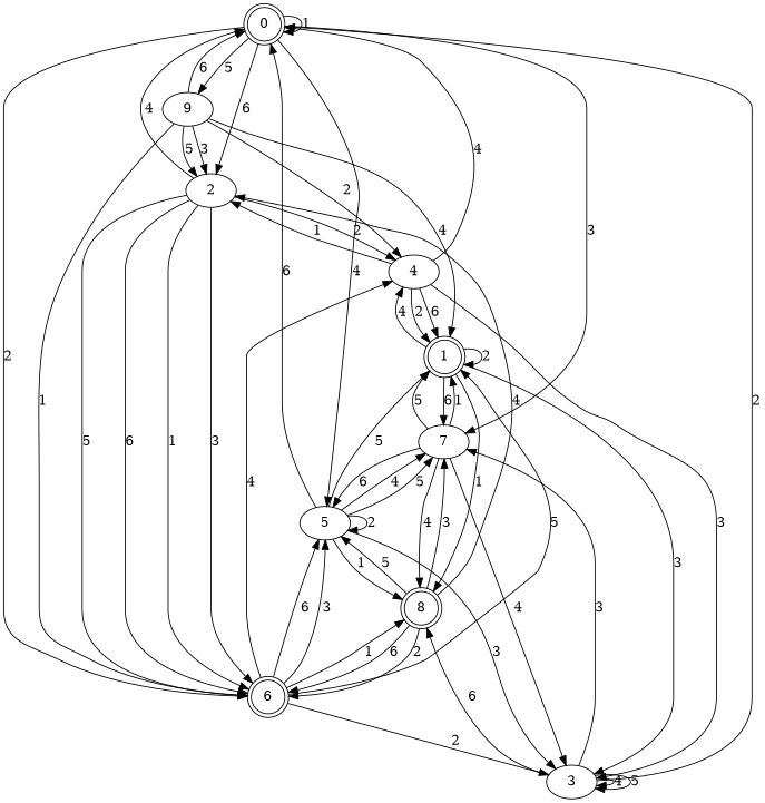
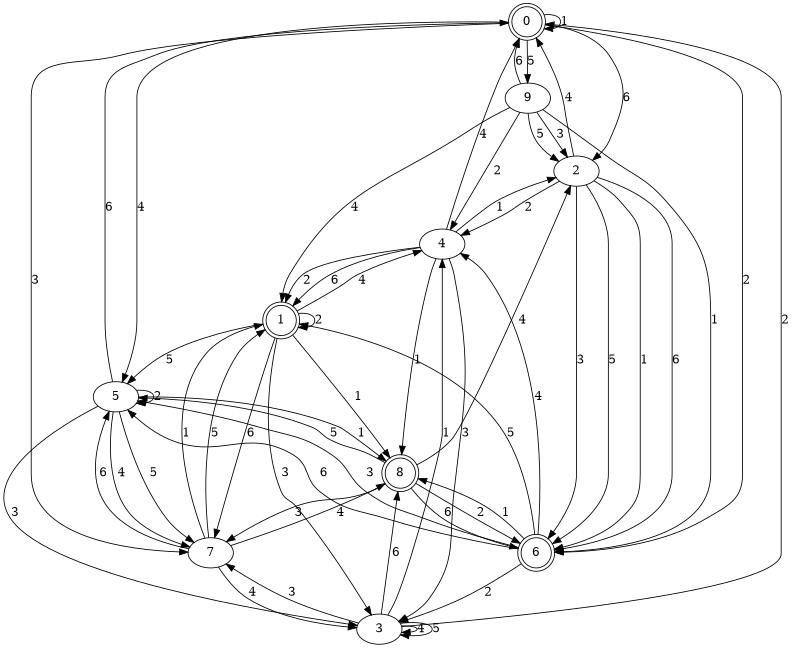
  digraph {
    n1 [label=0 shape=doublecircle]
    n2 [label=2]
    n3 [label=5]
    n4 [label=6 shape=doublecircle]
    n5 [label=7]
    n6 [label=9]
    n7 [label=4]
    n8 [label=3]
    n9 [label=8 shape=doublecircle]
    n10 [label=1 shape=doublecircle]
    n1 -> n1 [label=1]
    n1 -> n2 [label=6]
    n1 -> n3 [label=4]
    n1 -> n4 [label=2]
    n1 -> n5 [label=3]
    n1 -> n6 [label=5]
    n2 -> n1 [label=4]
    n2 -> n4 [label=1]
    n2 -> n4 [label=3]
    n2 -> n4 [label=5]
    n2 -> n4 [label=6]
    n2 -> n7 [label=2]
    n3 -> n1 [label=6]
    n3 -> n3 [label=2]
    n3 -> n5 [label=4]
    n3 -> n5 [label=5]
    n3 -> n8 [label=3]
    n3 -> n9 [label=1]
    n4 -> n3 [label=3]
    n4 -> n3 [label=6]
    n4 -> n7 [label=4]
    n4 -> n8 [label=2]
    n4 -> n9 [label=1]
    n4 -> n10 [label=5]
    n5 -> n3 [label=6]
    n5 -> n8 [label=4]
    n5 -> n9 [label=4]
    n5 -> n10 [label=1]
    n5 -> n10 [label=5]
    n6 -> n1 [label=6]
    n6 -> n2 [label=3]
    n6 -> n2 [label=5]
    n6 -> n4 [label=1]
    n6 -> n7 [label=2]
    n6 -> n10 [label=4]
    n7 -> n1 [label=4]
    n7 -> n2 [label=1]
    n7 -> n8 [label=3]
+   n7 -> n9 [label=1]
    n7 -> n10 [label=2]
    n7 -> n10 [label=6]
    n8 -> n1 [label=2]
    n8 -> n5 [label=3]
+   n8 -> n7 [label=1]
    n8 -> n8 [label=4]
    n8 -> n8 [label=5]
    n8 -> n9 [label=6]
    n9 -> n2 [label=4]
    n9 -> n3 [label=5]
    n9 -> n4 [label=2]
    n9 -> n4 [label=6]
    n9 -> n5 [label=3]
-   n3 -> n10 [label=5]
+   n10 -> n3 [label=5]
    n10 -> n5 [label=6]
    n10 -> n7 [label=4]
    n10 -> n8 [label=3]
    n10 -> n9 [label=1]
    n10 -> n10 [label=2]
  }
